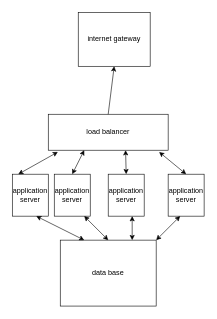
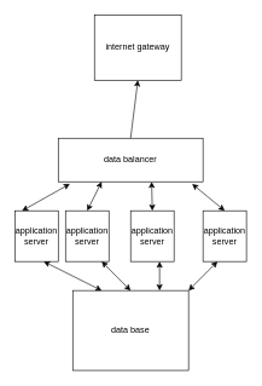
  <mxCell id="0" />
  <mxCell id="1" parent="0" />
- <mxCell id="2" value="load balancer" style="rounded=0;whiteSpace=wrap;html=1;" vertex="1" parent="1"><mxGeometry x="80" y="190" width="200" height="60" as="geometry" /></mxCell>
+ <mxCell id="2" value="data balancer" style="rounded=0;whiteSpace=wrap;html=1;" vertex="1" parent="1"><mxGeometry x="80" y="190" width="200" height="60" as="geometry" /></mxCell>
  <mxCell id="3" value="application server" style="rounded=0;whiteSpace=wrap;html=1;" vertex="1" parent="1"><mxGeometry x="20" y="290" width="60" height="70" as="geometry" /></mxCell>
  <mxCell id="4" value="application server" style="rounded=0;whiteSpace=wrap;html=1;" vertex="1" parent="1"><mxGeometry x="90" y="290" width="60" height="70" as="geometry" /></mxCell>
  <mxCell id="5" value="application server" style="rounded=0;whiteSpace=wrap;html=1;" vertex="1" parent="1"><mxGeometry x="180" y="290" width="60" height="70" as="geometry" /></mxCell>
  <mxCell id="6" value="application server" style="rounded=0;whiteSpace=wrap;html=1;" vertex="1" parent="1"><mxGeometry x="280" y="290" width="60" height="70" as="geometry" /></mxCell>
  <mxCell id="7" value="" style="endArrow=classic;startArrow=classic;html=1;rounded=0;entryX=0.5;entryY=0;entryDx=0;entryDy=0;exitX=0.925;exitY=1.05;exitDx=0;exitDy=0;exitPerimeter=0;" edge="1" parent="1" source="2" target="6"><mxGeometry width="50" height="50" relative="1" as="geometry"><mxPoint x="210" y="250" as="sourcePoint" /><mxPoint x="310" y="260" as="targetPoint" /></mxGeometry></mxCell>
  <mxCell id="8" value="" style="endArrow=classic;startArrow=classic;html=1;rounded=0;entryX=0.08;entryY=1.05;entryDx=0;entryDy=0;entryPerimeter=0;" edge="1" parent="1" target="2"><mxGeometry width="50" height="50" relative="1" as="geometry"><mxPoint x="30" y="290" as="sourcePoint" /><mxPoint x="80" y="240" as="targetPoint" /></mxGeometry></mxCell>
  <mxCell id="9" value="" style="endArrow=classic;startArrow=classic;html=1;rounded=0;exitX=0.5;exitY=0;exitDx=0;exitDy=0;" edge="1" parent="1" source="4"><mxGeometry width="50" height="50" relative="1" as="geometry"><mxPoint x="95" y="290" as="sourcePoint" /><mxPoint x="140" y="250" as="targetPoint" /></mxGeometry></mxCell>
  <mxCell id="10" value="" style="endArrow=classic;startArrow=classic;html=1;rounded=0;exitX=0.5;exitY=0;exitDx=0;exitDy=0;" edge="1" parent="1" source="5"><mxGeometry width="50" height="50" relative="1" as="geometry"><mxPoint x="159" y="300" as="sourcePoint" /><mxPoint x="209" y="250" as="targetPoint" /></mxGeometry></mxCell>
  <mxCell id="11" value="internet gateway" style="rounded=0;whiteSpace=wrap;html=1;" vertex="1" parent="1"><mxGeometry x="130" y="20" width="120" height="90" as="geometry" /></mxCell>
  <mxCell id="12" value="data base" style="whiteSpace=wrap;html=1;rounded=0;" vertex="1" parent="1"><mxGeometry x="100" y="400" width="160" height="110" as="geometry" /></mxCell>
  <mxCell id="13" value="" style="endArrow=classic;startArrow=classic;html=1;rounded=0;exitX=0.25;exitY=0;exitDx=0;exitDy=0;" edge="1" parent="1" source="12"><mxGeometry width="50" height="50" relative="1" as="geometry"><mxPoint x="10" y="410" as="sourcePoint" /><mxPoint x="60" y="360" as="targetPoint" /></mxGeometry></mxCell>
  <mxCell id="14" value="" style="endArrow=classic;startArrow=classic;html=1;rounded=0;exitX=0.5;exitY=0;exitDx=0;exitDy=0;" edge="1" parent="1" source="12"><mxGeometry width="50" height="50" relative="1" as="geometry"><mxPoint x="90" y="410" as="sourcePoint" /><mxPoint x="140" y="360" as="targetPoint" /></mxGeometry></mxCell>
  <mxCell id="15" value="" style="endArrow=classic;startArrow=classic;html=1;rounded=0;exitX=0.75;exitY=0;exitDx=0;exitDy=0;" edge="1" parent="1" source="12"><mxGeometry width="50" height="50" relative="1" as="geometry"><mxPoint x="170" y="410" as="sourcePoint" /><mxPoint x="220" y="360" as="targetPoint" /></mxGeometry></mxCell>
  <mxCell id="16" value="" style="endArrow=classic;startArrow=classic;html=1;rounded=0;exitX=1;exitY=0;exitDx=0;exitDy=0;" edge="1" parent="1" source="12"><mxGeometry width="50" height="50" relative="1" as="geometry"><mxPoint x="250" y="410" as="sourcePoint" /><mxPoint x="300" y="360" as="targetPoint" /></mxGeometry></mxCell>
  <mxCell id="17" value="" style="endArrow=classic;html=1;rounded=0;entryX=0.5;entryY=1;entryDx=0;entryDy=0;exitX=0.5;exitY=0;exitDx=0;exitDy=0;" edge="1" parent="1" source="2" target="11"><mxGeometry width="50" height="50" relative="1" as="geometry"><mxPoint x="160" y="190" as="sourcePoint" /><mxPoint x="210" y="140" as="targetPoint" /></mxGeometry></mxCell>
